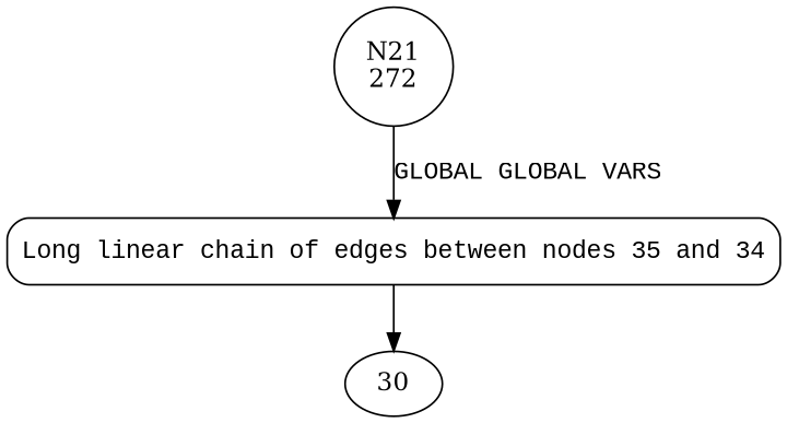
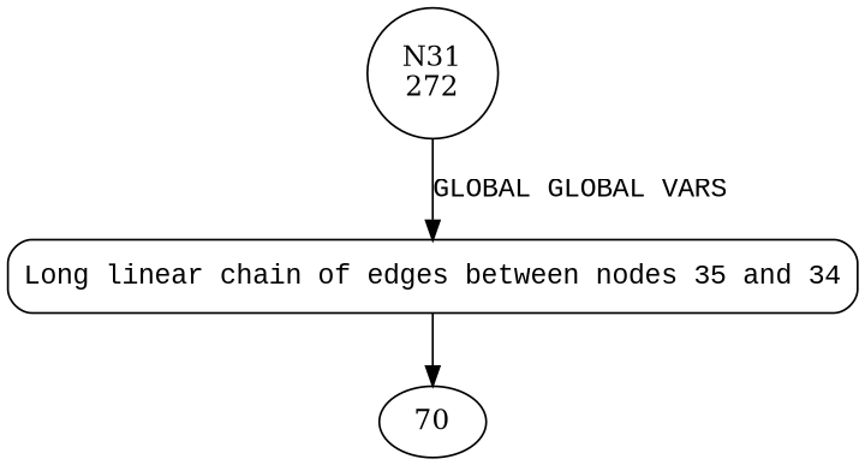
  digraph {
-   n1 [label="N21\n272" shape=circle]
+   n1 [label="N31\n272" shape=circle]
    n2 [fillcolor=white fontname="Courier New" label="Long linear chain of edges between nodes 35 and 34" penwidth=1 shape=Mrecord style="filled,bold"]
-   30
+   30 [label=70]
    n1 -> n2 [fontname="Courier New" label="GLOBAL GLOBAL VARS"]
    n2 -> 30
  }
